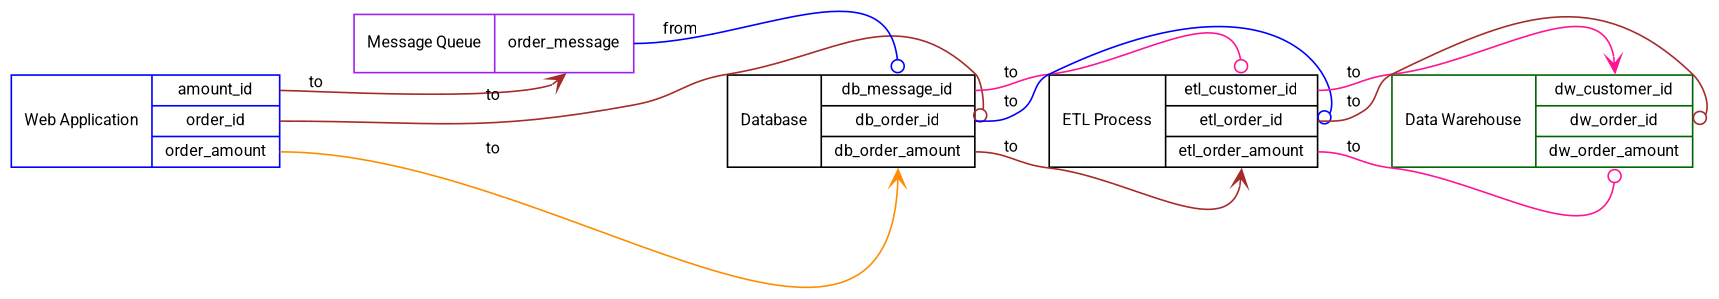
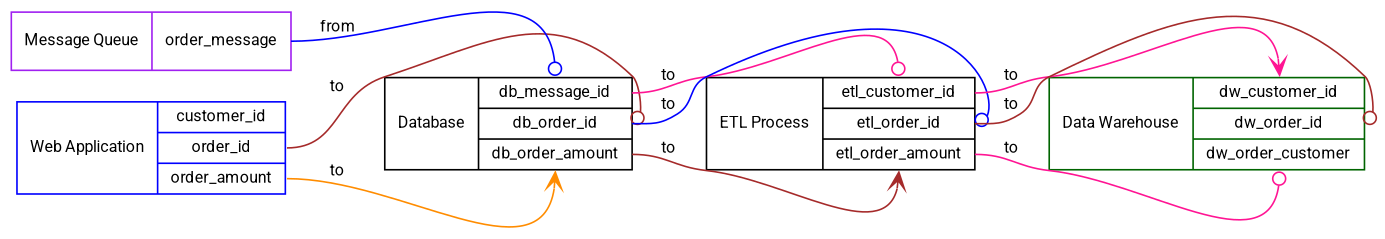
  digraph {
    fontname=Roboto
    rankdir=LR
    node [color=black fontname=Roboto fontsize=10 shape=record]
    edge [arrowhead=odot color=brown fontname=Roboto fontsize=10]
-   n1 [color=blue label="{Web Application|{<f1> amount_id|<f2> order_id|<f3> order_amount}}"]
+   n1 [color=blue label="{Web Application|{<f1> customer_id|<f2> order_id|<f3> order_amount}}"]
    n2 [color=purple label="{Message Queue|{<f4> order_message}}"]
    n3 [label="{Database|{<f5> db_message_id|<f6> db_order_id|<f7> db_order_amount}}"]
    n4 [label="{ETL Process|{<f8> etl_customer_id|<f9> etl_order_id|<f10> etl_order_amount}}"]
-   n5 [color=darkgreen label="{Data Warehouse|{<f11> dw_customer_id|<f12> dw_order_id|<f13> dw_order_amount}}"]
-   n1 -> n2 [arrowhead=vee headport=f4 label=to tailport=f1]
+   n5 [color=darkgreen label="{Data Warehouse|{<f11> dw_customer_id|<f12> dw_order_id|<f13> dw_order_customer}}"]
    n1 -> n3 [headport=f6 label=to tailport=f2]
    n1 -> n3 [arrowhead=vee color=darkorange headport=f7 label=to tailport=f3]
    n2 -> n3 [color=blue headport=f5 label=from tailport=f4]
    n3 -> n4 [color=deeppink headport=f8 label=to tailport=f5]
    n3 -> n4 [color=blue headport=f9 label=to tailport=f6]
    n3 -> n4 [arrowhead=vee headport=f10 label=to tailport=f7]
    n4 -> n5 [arrowhead=vee color=deeppink headport=f11 label=to tailport=f8]
    n4 -> n5 [headport=f12 label=to tailport=f9]
    n4 -> n5 [color=deeppink headport=f13 label=to tailport=f10]
  }
